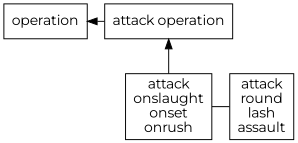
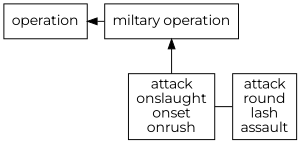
  digraph {
    fontname=Montserrat
    node [constrained=false fontname=Montserrat shape=box]
    edge [dir=back fontname=Montserrat]
    "attack\nonslaught\nonset\nonrush"
    "attack\nround\nlash\nassault"
    operation
-   "miltary operation" [label="attack operation"]
+   "miltary operation"
    subgraph sub_1 {
      rank=same
      "attack\nonslaught\nonset\nonrush"
      "attack\nround\nlash\nassault"
    }
    subgraph sub_2 {
      rank=same
      operation
      "miltary operation"
    }
    "attack\nonslaught\nonset\nonrush" -> "attack\nround\nlash\nassault" [dir=none]
    operation -> "miltary operation"
    "miltary operation" -> "attack\nonslaught\nonset\nonrush"
  }
